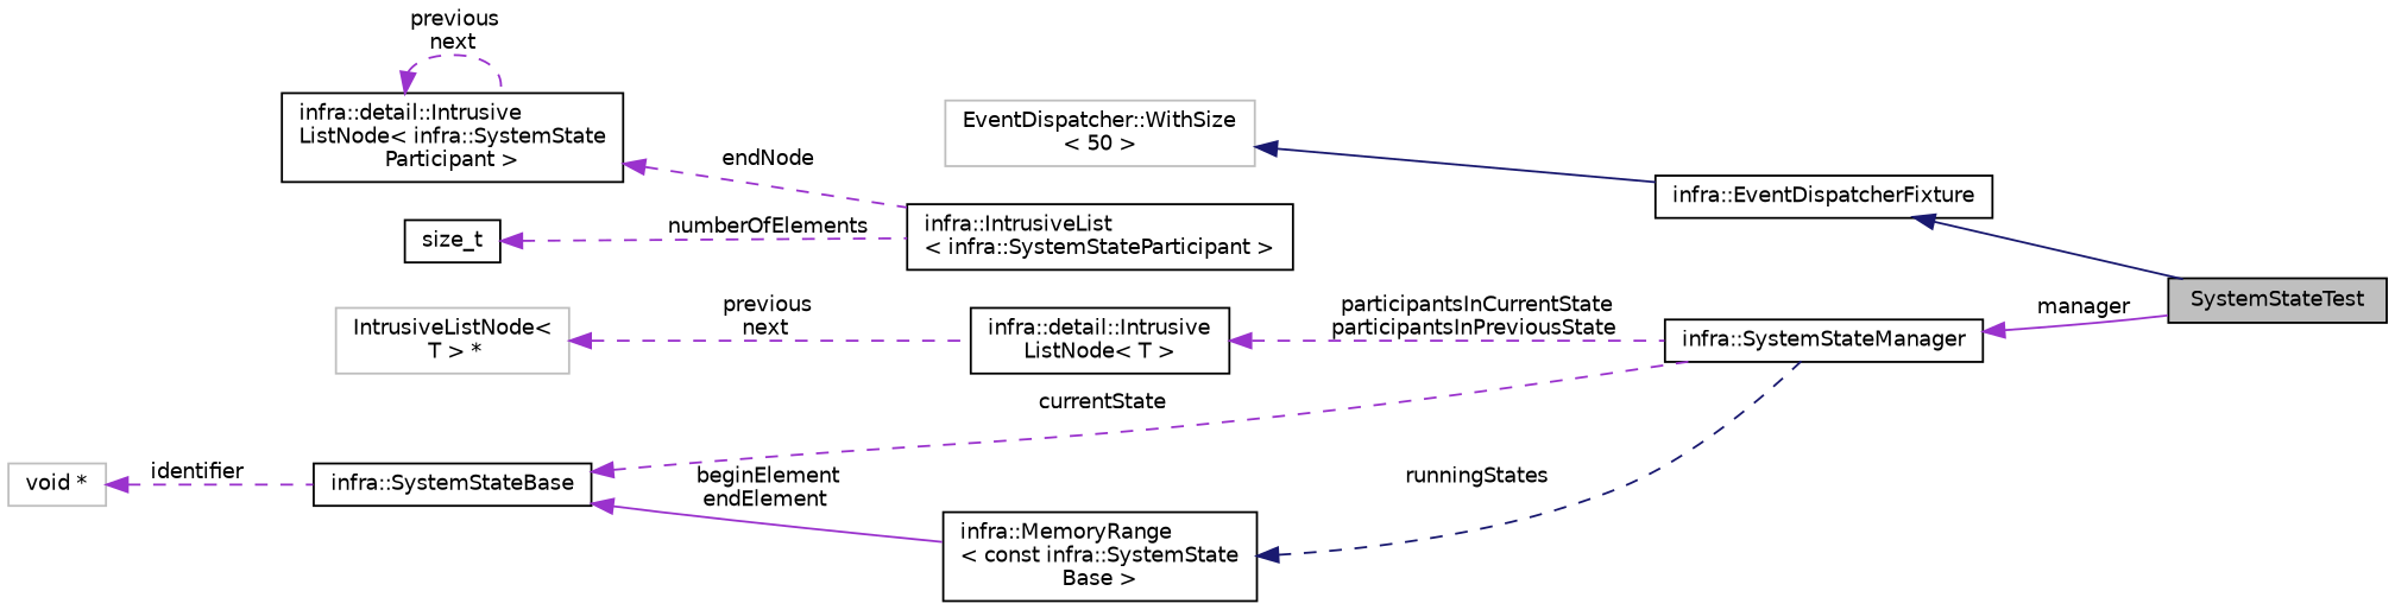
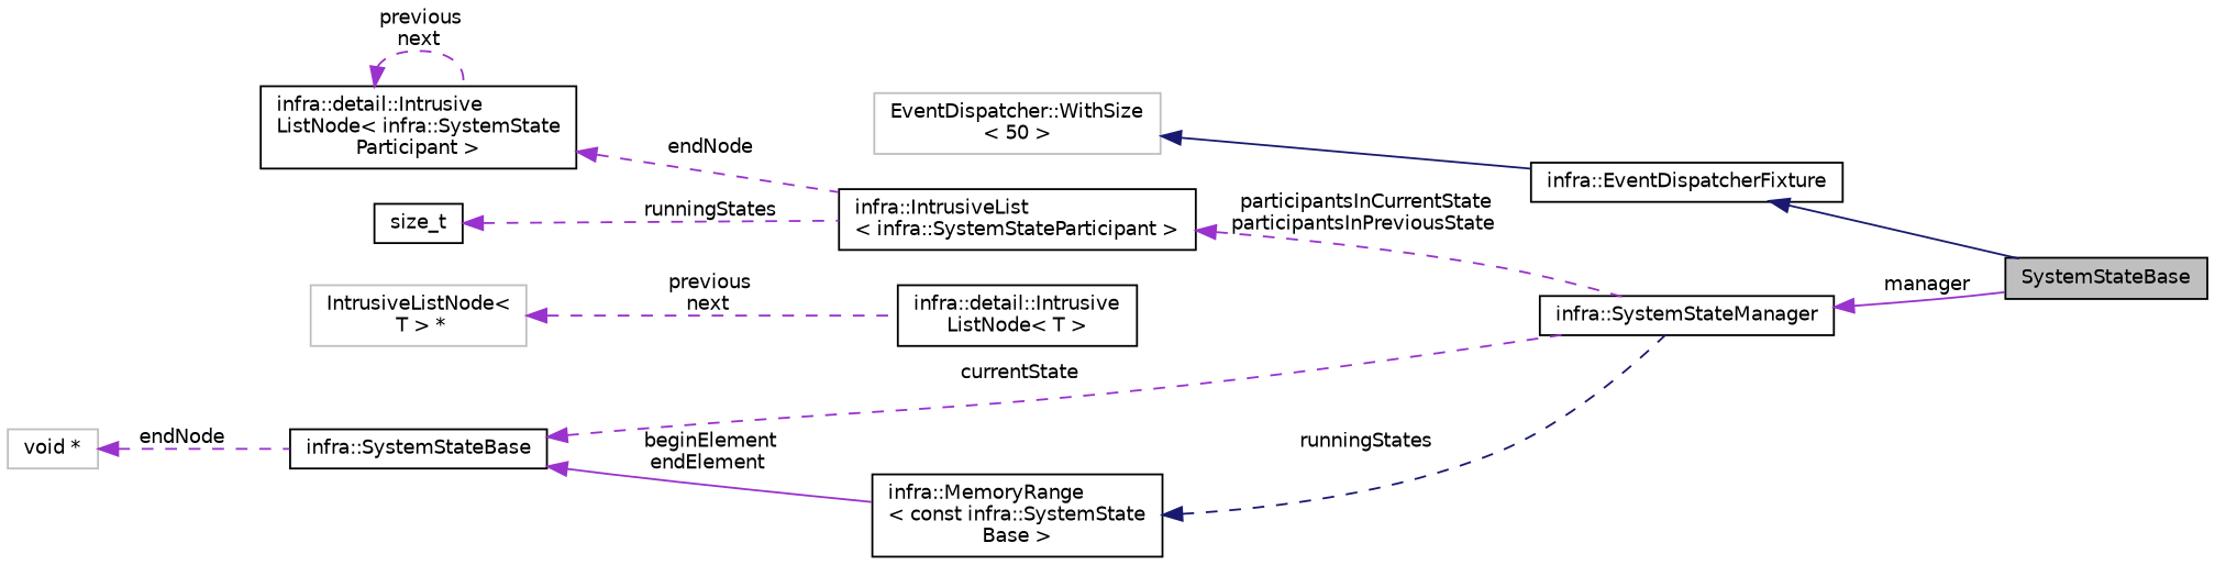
  digraph {
    rankdir=LR
    node [color=black fillcolor=white fontname=Helvetica fontsize=10 shape=record style=filled]
    edge [color=darkorchid3 dir=back fontname=Helvetica fontsize=10 labelfontname=Helvetica labelfontsize=10 style=dashed]
-   n1 [fillcolor=grey75 fontcolor=black height=0.2 label=SystemStateTest width=0.4]
+   n1 [fillcolor=grey75 fontcolor=black height=0.2 label=SystemStateBase width=0.4]
    n2 [height=0.2 label="infra::EventDispatcherFixture" width=0.4]
    n3 [color=grey75 height=0.2 label="EventDispatcher::WithSize\l\< 50 \>" width=0.4]
    n4 [height=0.2 label="infra::SystemStateManager" width=0.4]
    n5 [height=0.2 label="infra::IntrusiveList\l\< infra::SystemStateParticipant \>" width=0.4]
    n6 [height=0.2 label="infra::detail::Intrusive\lListNode\< infra::SystemState\lParticipant \>" width=0.4]
    n7 [height=0.2 label="infra::detail::Intrusive\lListNode\< T \>" width=0.4]
    n8 [color=grey75 height=0.2 label="IntrusiveListNode\<\l T \> *" width=0.4]
    n9 [height=0.2 label=size_t width=0.4]
    n10 [height=0.2 label="infra::MemoryRange\l\< const infra::SystemState\lBase \>" width=0.4]
    n11 [height=0.2 label="infra::SystemStateBase" width=0.4]
    n12 [color=grey75 height=0.2 label="void *" width=0.4]
    n2 -> n1 [color=midnightblue style=solid]
    n3 -> n2 [color=midnightblue style=solid]
    n4 -> n1 [label=" manager" style=solid]
-   n7 -> n4 [label=" participantsInCurrentState\nparticipantsInPreviousState"]
+   n5 -> n4 [label=" participantsInCurrentState\nparticipantsInPreviousState"]
    n6 -> n5 [label=" endNode"]
    n6 -> n6 [label=" previous\nnext"]
    n8 -> n7 [label=" previous\nnext"]
-   n9 -> n5 [label=" numberOfElements"]
+   n9 -> n5 [label=" runningStates"]
    n10 -> n4 [color=midnightblue label=" runningStates"]
    n11 -> n4 [label=" currentState"]
    n11 -> n10 [label=" beginElement\nendElement" style=solid]
-   n12 -> n11 [label=" identifier"]
+   n12 -> n11 [label=" endNode"]
  }
